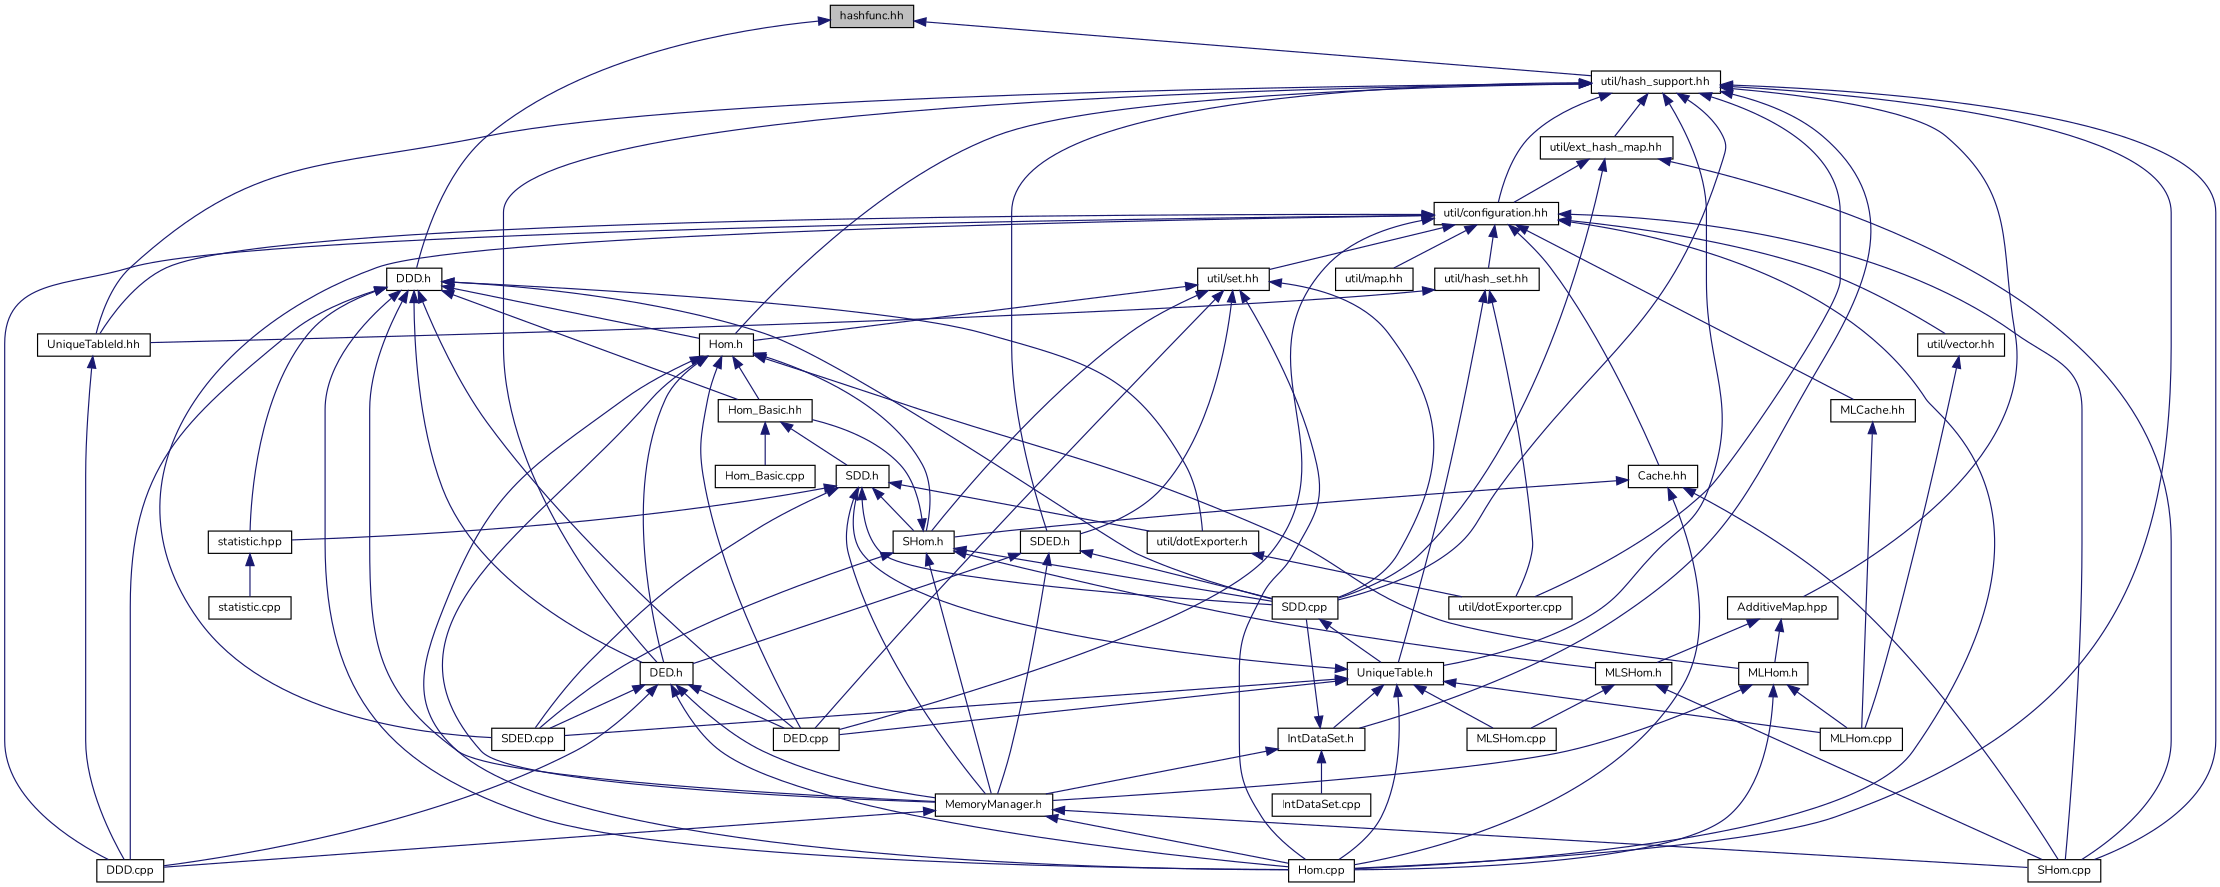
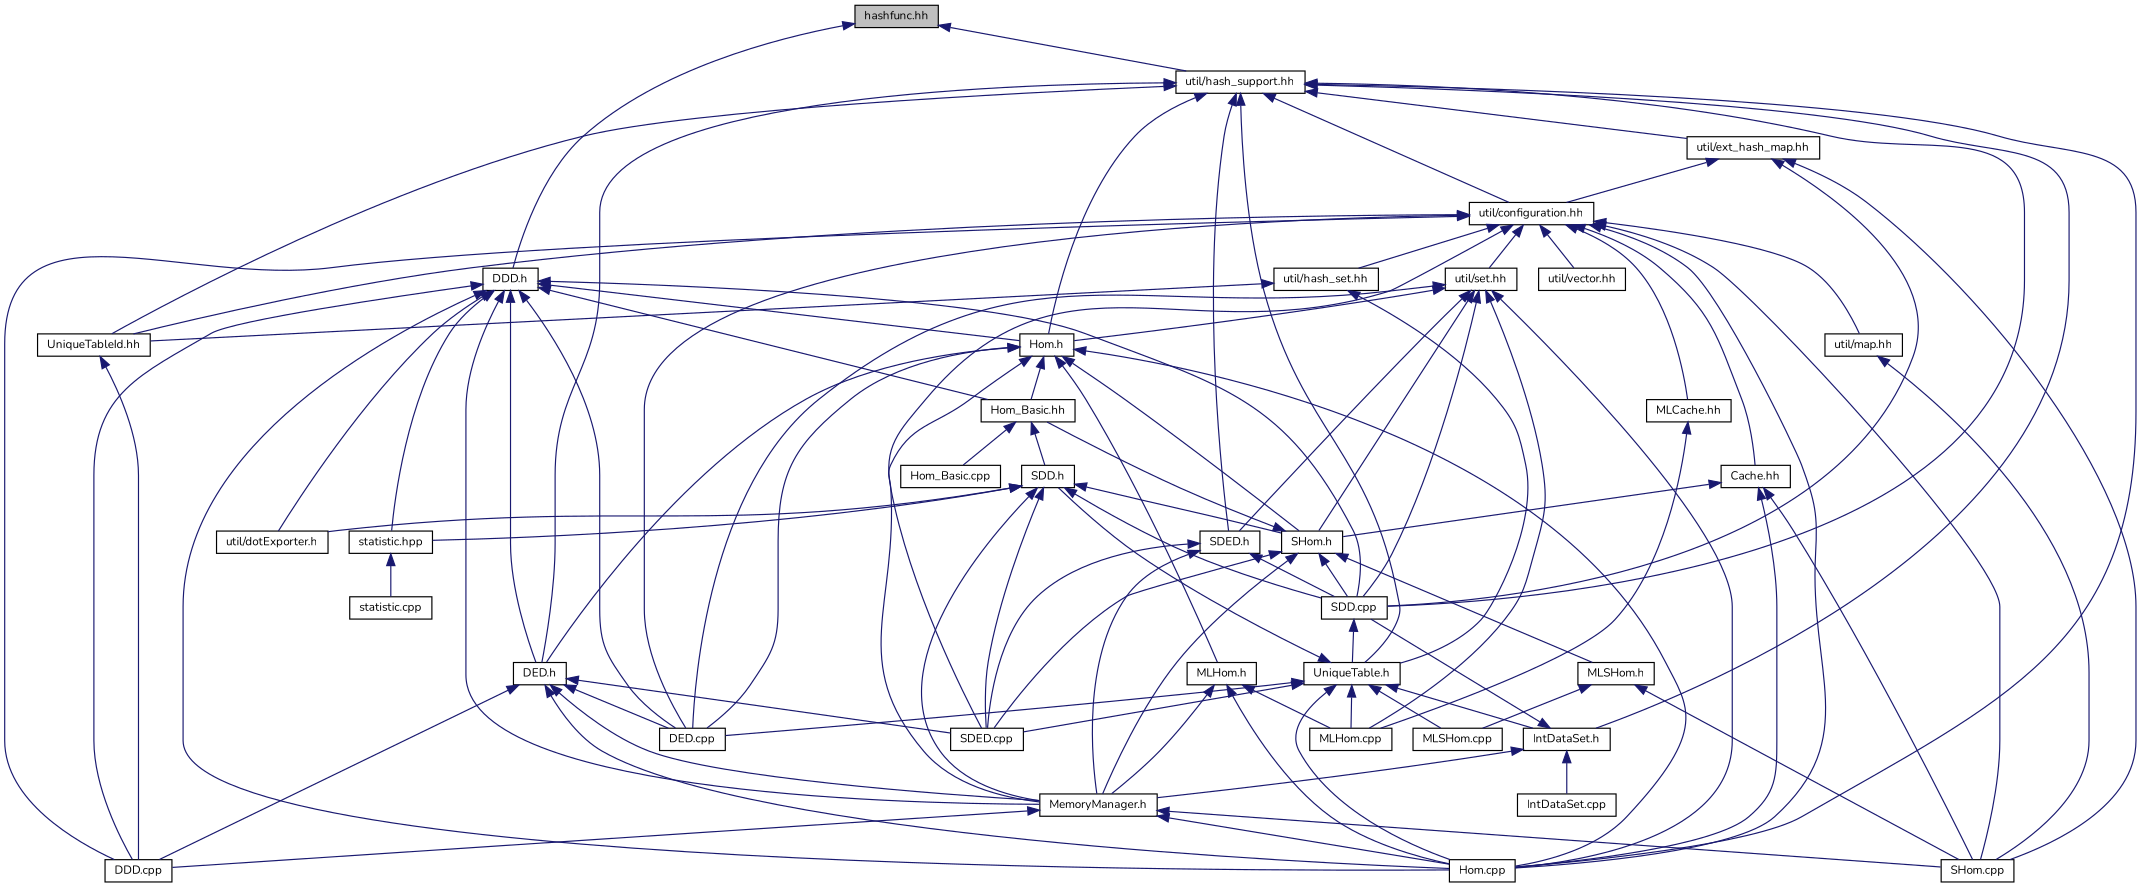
  digraph {
    fontname=Nunito
    node [color=black fillcolor=white fontname=Nunito fontsize=10 shape=record style=filled]
    edge [color=midnightblue dir=back fontname=Nunito fontsize=10 labelfontname=FreeSans labelfontsize=10 style=solid]
    n1 [fillcolor=grey75 fontcolor=black height=0.2 label="hashfunc.hh" width=0.4]
    n2 [height=0.2 label="DDD.h" width=0.4]
    n3 [height=0.2 label="util/hash_support.hh" width=0.4]
    n4 [height=0.2 label="DDD.cpp" width=0.4]
    n5 [height=0.2 label="MemoryManager.h" width=0.4]
    n6 [height=0.2 label="Hom.cpp" width=0.4]
    n7 [height=0.2 label="DED.cpp" width=0.4]
    n8 [height=0.2 label="DED.h" width=0.4]
    n9 [height=0.2 label="Hom.h" width=0.4]
    n10 [height=0.2 label="Hom_Basic.hh" width=0.4]
    n11 [height=0.2 label="SDD.cpp" width=0.4]
    n12 [height=0.2 label="statistic.hpp" width=0.4]
    n13 [height=0.2 label="util/dotExporter.h" width=0.4]
    n14 [height=0.2 label="SHom.cpp" width=0.4]
-   n15 [height=0.2 label="util/dotExporter.cpp" width=0.4]
-   n16 [height=0.2 label="AdditiveMap.hpp" width=0.4]
    n17 [height=0.2 label="IntDataSet.h" width=0.4]
    n18 [height=0.2 label="SDED.h" width=0.4]
    n19 [height=0.2 label="UniqueTable.h" width=0.4]
    n20 [height=0.2 label="UniqueTableId.hh" width=0.4]
    n21 [height=0.2 label="util/configuration.hh" width=0.4]
    n22 [height=0.2 label="util/ext_hash_map.hh" width=0.4]
    n23 [height=0.2 label="SDED.cpp" width=0.4]
    n24 [height=0.2 label="MLHom.h" width=0.4]
    n25 [height=0.2 label="SHom.h" width=0.4]
    n26 [height=0.2 label="Hom_Basic.cpp" width=0.4]
    n27 [height=0.2 label="SDD.h" width=0.4]
    n28 [height=0.2 label="statistic.cpp" width=0.4]
    n29 [height=0.2 label="MLHom.cpp" width=0.4]
    n30 [height=0.2 label="MLSHom.h" width=0.4]
    n31 [height=0.2 label="MLSHom.cpp" width=0.4]
    n32 [height=0.2 label="IntDataSet.cpp" width=0.4]
    n33 [height=0.2 label="Cache.hh" width=0.4]
    n34 [height=0.2 label="MLCache.hh" width=0.4]
    n35 [height=0.2 label="util/hash_set.hh" width=0.4]
    n36 [height=0.2 label="util/map.hh" width=0.4]
    n37 [height=0.2 label="util/set.hh" width=0.4]
    n38 [height=0.2 label="util/vector.hh" width=0.4]
    n1 -> n2
    n1 -> n3
    n2 -> n4
    n2 -> n5
    n2 -> n6
    n2 -> n7
    n2 -> n8
    n2 -> n9
    n2 -> n10
    n2 -> n11
    n2 -> n12
    n2 -> n13
    n3 -> n6
    n3 -> n8
    n3 -> n9
    n3 -> n11
-   n3 -> n14
-   n3 -> n15
-   n3 -> n16
+   n36 -> n14
    n3 -> n17
    n3 -> n18
    n3 -> n19
    n3 -> n20
    n3 -> n21
    n3 -> n22
    n5 -> n4
    n5 -> n6
    n5 -> n14
    n8 -> n4
    n8 -> n5
    n8 -> n6
    n8 -> n7
    n8 -> n23
    n9 -> n5
    n9 -> n6
    n9 -> n7
    n9 -> n8
    n9 -> n10
    n9 -> n24
    n9 -> n25
    n10 -> n26
    n10 -> n27
    n11 -> n19
    n12 -> n28
-   n13 -> n15
-   n16 -> n24
-   n16 -> n30
    n17 -> n5
    n17 -> n11
    n17 -> n32
    n18 -> n5
    n18 -> n11
-   n18 -> n8
+   n18 -> n23
    n19 -> n6
    n19 -> n7
    n19 -> n17
    n19 -> n23
    n19 -> n27
    n19 -> n29
    n19 -> n31
    n20 -> n4
    n21 -> n4
    n21 -> n6
    n21 -> n7
    n21 -> n14
    n21 -> n20
    n21 -> n23
    n21 -> n33
    n21 -> n34
    n21 -> n35
    n21 -> n36
    n21 -> n37
    n21 -> n38
    n22 -> n11
    n22 -> n14
    n22 -> n21
    n24 -> n5
    n24 -> n6
    n24 -> n29
    n25 -> n5
    n25 -> n10
    n25 -> n11
    n25 -> n23
    n25 -> n30
    n27 -> n5
    n27 -> n11
    n27 -> n12
    n27 -> n13
    n27 -> n23
    n27 -> n25
    n30 -> n14
    n30 -> n31
    n33 -> n6
    n33 -> n14
    n33 -> n25
    n34 -> n29
-   n35 -> n15
    n35 -> n19
    n35 -> n20
    n37 -> n6
    n37 -> n7
    n37 -> n9
    n37 -> n11
    n37 -> n18
    n37 -> n25
-   n38 -> n29
+   n37 -> n29
  }
